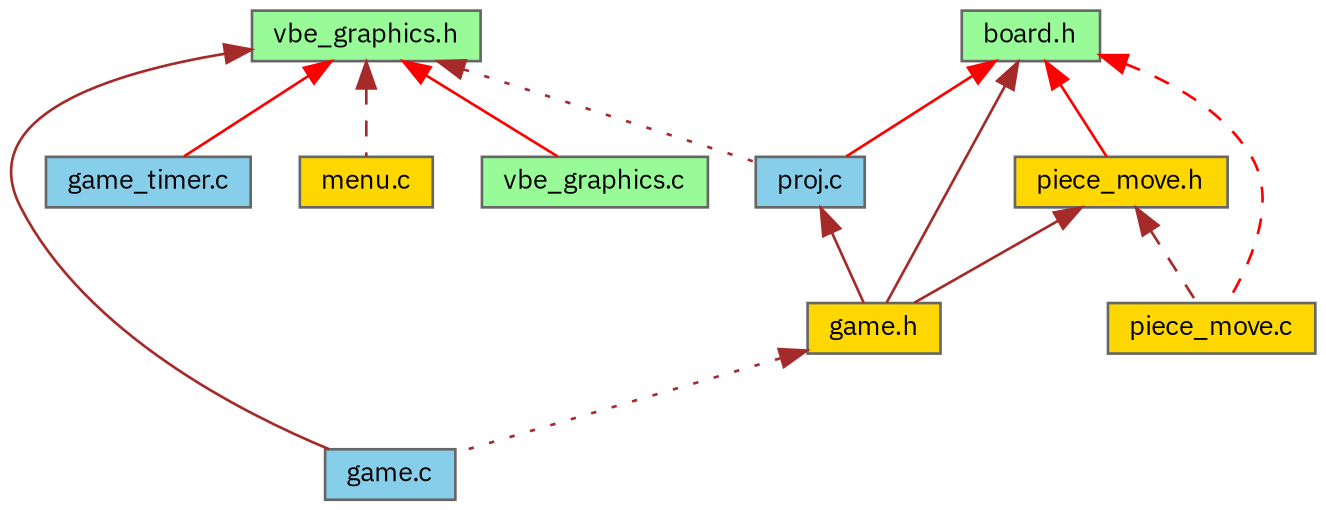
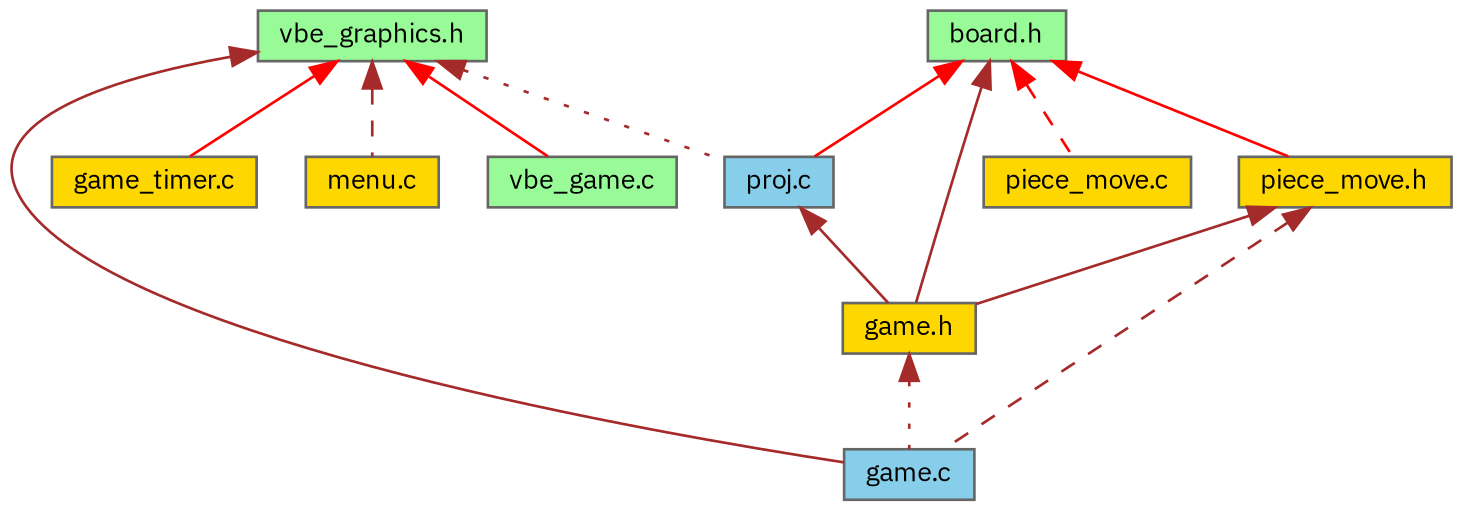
  digraph {
    fontname="IBM Plex Sans"
    node [color=grey40 fillcolor=gold fontname="IBM Plex Sans" fontsize=10 shape=box style=filled]
    edge [color=brown dir=back fontname="IBM Plex Sans" fontsize=10 labelfontname=Helvetica labelfontsize=10 style=solid]
    n1 [color=gray40 fillcolor=palegreen fontcolor=black height=0.2 label="vbe_graphics.h" width=0.4]
    n2 [fillcolor=skyblue height=0.2 label="game.c" width=0.4]
    n3 [fillcolor=skyblue height=0.2 label="proj.c" width=0.4]
-   n4 [fillcolor=skyblue height=0.2 label="game_timer.c" width=0.4]
+   n4 [height=0.2 label="game_timer.c" width=0.4]
    n5 [height=0.2 label="menu.c" width=0.4]
-   n6 [fillcolor=palegreen height=0.2 label="vbe_graphics.c" width=0.4]
+   n6 [fillcolor=palegreen height=0.2 label="vbe_game.c" width=0.4]
    n7 [fillcolor=palegreen height=0.2 label="board.h" width=0.4]
    n8 [height=0.2 label="game.h" width=0.4]
    n9 [height=0.2 label="piece_move.c" width=0.4]
    n10 [height=0.2 label="piece_move.h" width=0.4]
    n1 -> n2
    n1 -> n3 [style=dotted]
    n1 -> n4 [color=red]
    n1 -> n5 [style=dashed]
    n1 -> n6 [color=red]
    n3 -> n8
    n7 -> n3 [color=red]
    n7 -> n8
    n7 -> n9 [color=red style=dashed]
    n7 -> n10 [color=red]
    n8 -> n2 [style=dotted]
    n10 -> n8
-   n10 -> n9 [style=dashed]
+   n10 -> n2 [style=dashed]
  }
